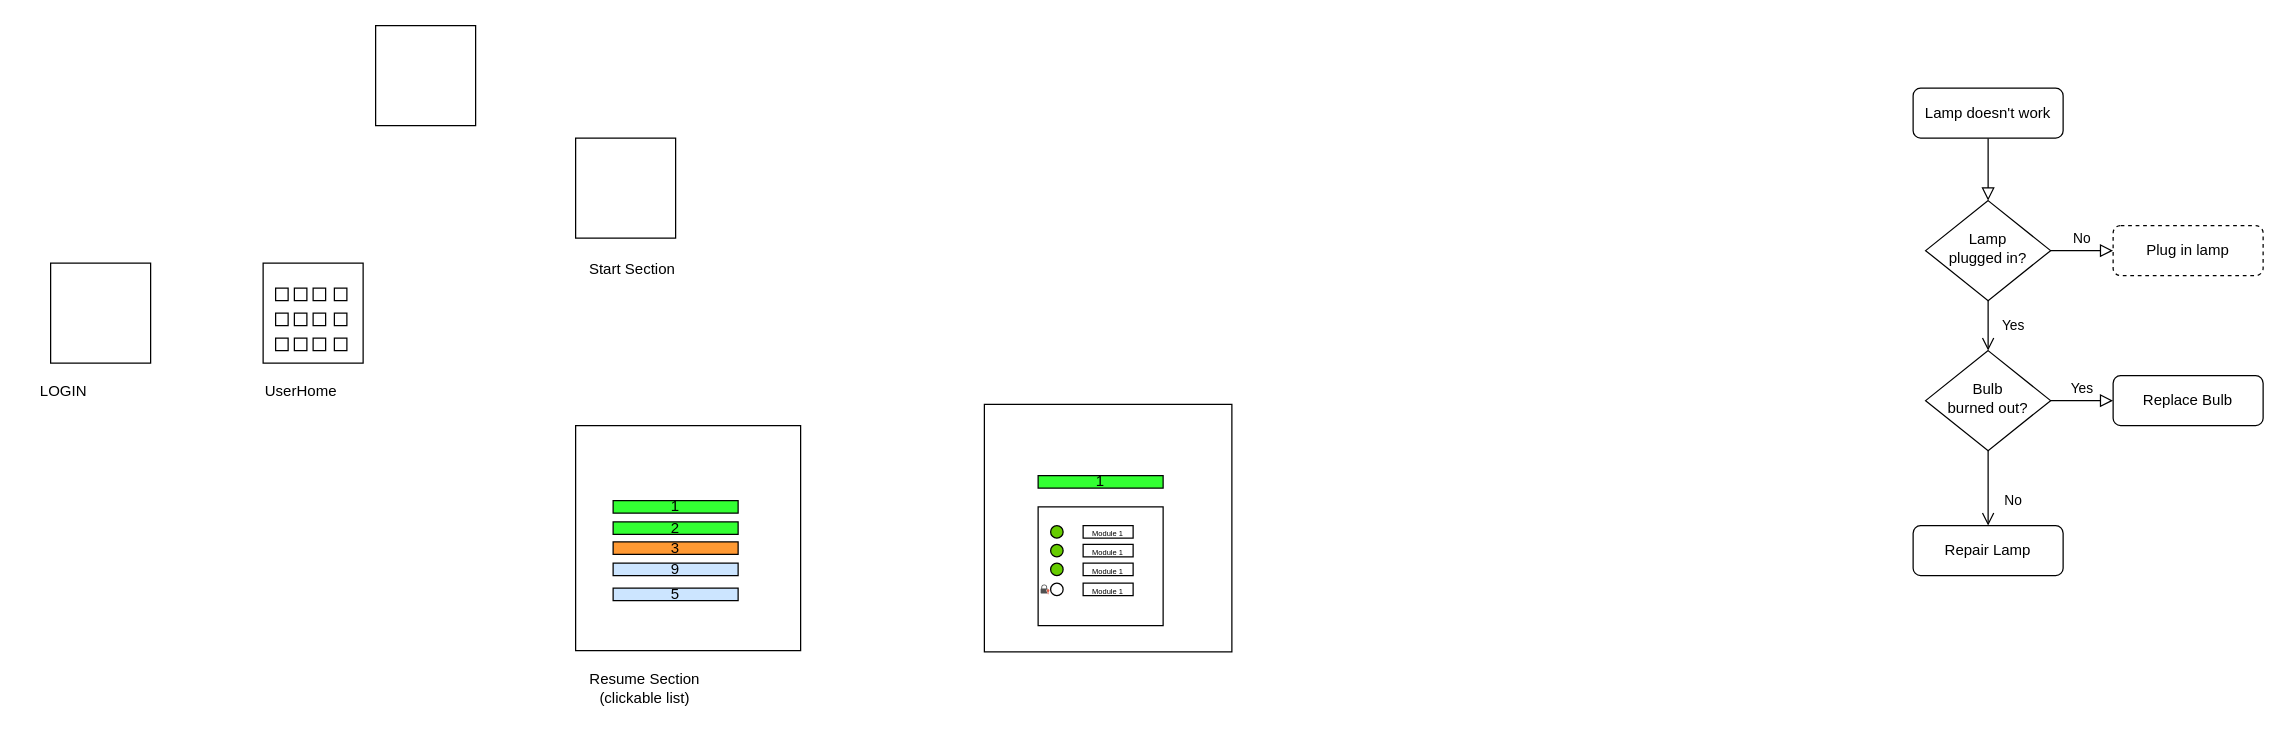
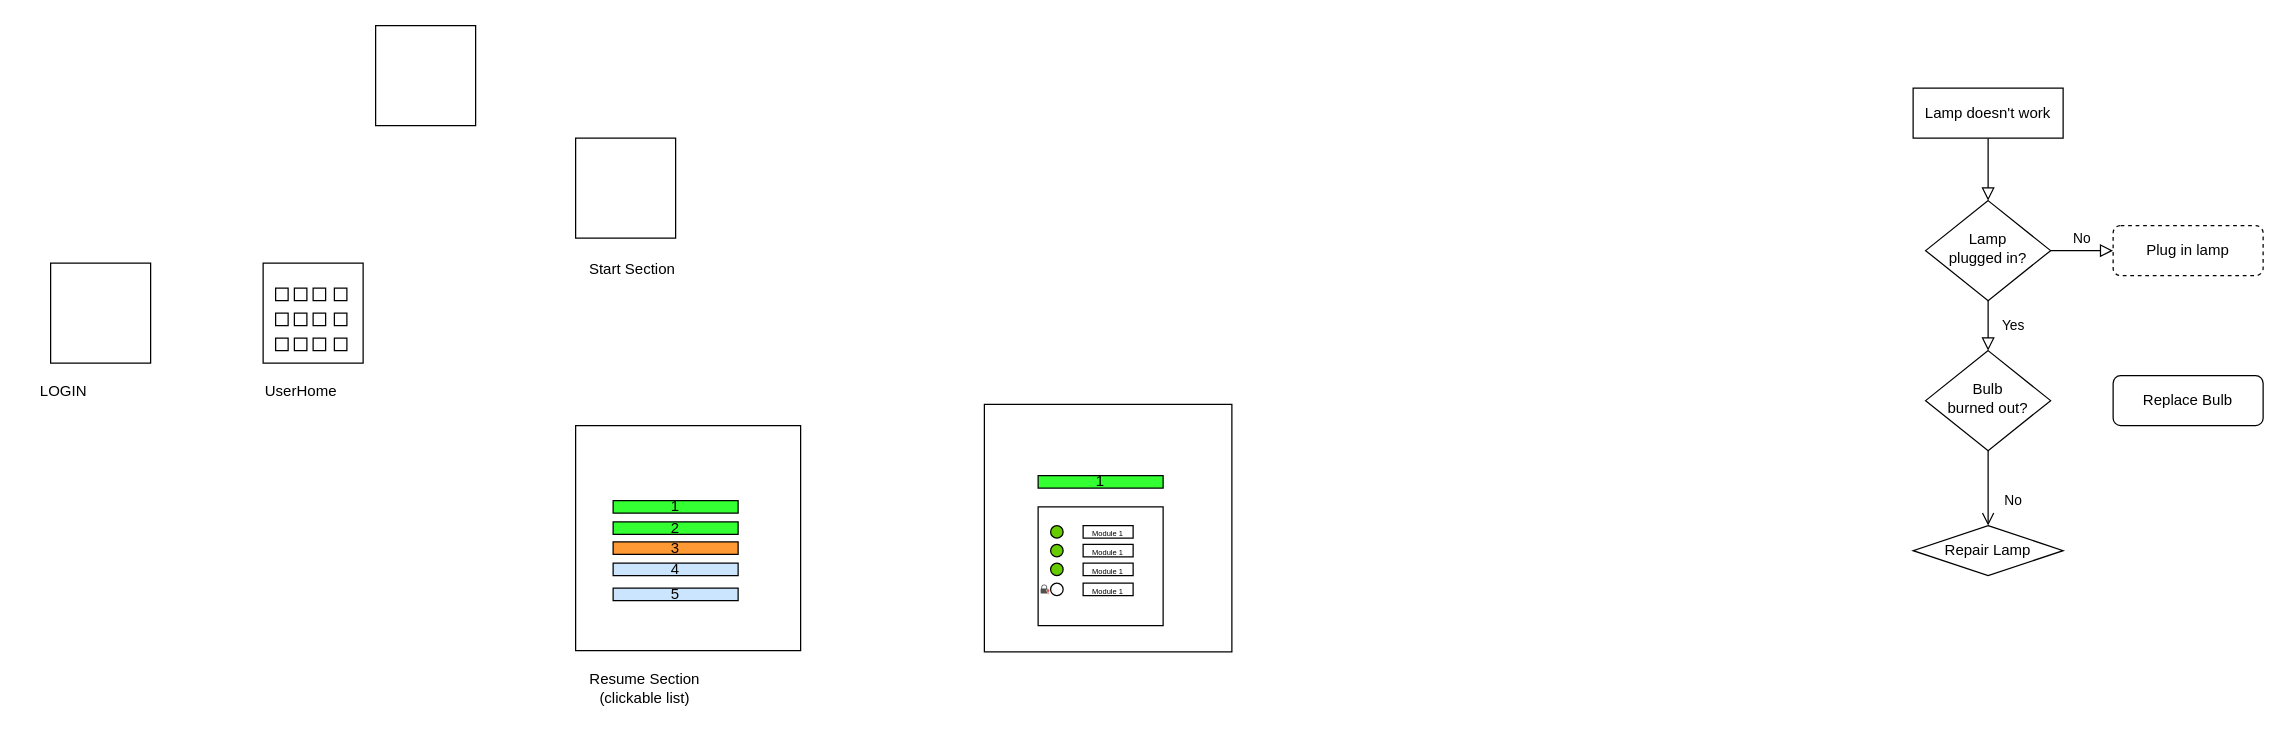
  <mxCell id="0" />
  <mxCell id="1" parent="0" />
  <mxCell id="2" value="" style="rounded=0;html=1;jettySize=auto;orthogonalLoop=1;fontSize=11;endArrow=block;endFill=0;endSize=8;strokeWidth=1;shadow=0;labelBackgroundColor=none;edgeStyle=orthogonalEdgeStyle;" parent="1" source="3" target="6" edge="1"><mxGeometry relative="1" as="geometry" /></mxCell>
- <mxCell id="3" value="Lamp doesn't work" style="rounded=1;whiteSpace=wrap;html=1;fontSize=12;glass=0;strokeWidth=1;shadow=0;" parent="1" vertex="1"><mxGeometry x="1530" y="70" width="120" height="40" as="geometry" /></mxCell>
- <mxCell id="4" value="Yes" style="rounded=0;html=1;jettySize=auto;orthogonalLoop=1;fontSize=11;endArrow=open;endFill=0;endSize=8;strokeWidth=1;shadow=0;labelBackgroundColor=none;edgeStyle=orthogonalEdgeStyle;" parent="1" source="6" target="10" edge="1"><mxGeometry y="20" relative="1" as="geometry"><mxPoint as="offset" /></mxGeometry></mxCell>
+ <mxCell id="3" value="Lamp doesn't work" style="whiteSpace=wrap;html=1;fontSize=12;glass=0;strokeWidth=1;shadow=0;rounded=0;" parent="1" vertex="1"><mxGeometry x="1530" y="70" width="120" height="40" as="geometry" /></mxCell>
+ <mxCell id="4" value="Yes" style="rounded=0;html=1;jettySize=auto;orthogonalLoop=1;fontSize=11;endArrow=block;endFill=0;endSize=8;strokeWidth=1;shadow=0;labelBackgroundColor=none;edgeStyle=orthogonalEdgeStyle;" parent="1" source="6" target="10" edge="1"><mxGeometry y="20" relative="1" as="geometry"><mxPoint as="offset" /></mxGeometry></mxCell>
  <mxCell id="5" value="No" style="edgeStyle=orthogonalEdgeStyle;rounded=0;html=1;jettySize=auto;orthogonalLoop=1;fontSize=11;endArrow=block;endFill=0;endSize=8;strokeWidth=1;shadow=0;labelBackgroundColor=none;" parent="1" source="6" target="7" edge="1"><mxGeometry y="10" relative="1" as="geometry"><mxPoint as="offset" /></mxGeometry></mxCell>
  <mxCell id="6" value="Lamp&lt;br&gt;plugged in?" style="rhombus;whiteSpace=wrap;html=1;shadow=0;fontFamily=Helvetica;fontSize=12;align=center;strokeWidth=1;spacing=6;spacingTop=-4;" parent="1" vertex="1"><mxGeometry x="1540" y="160" width="100" height="80" as="geometry" /></mxCell>
  <mxCell id="7" value="Plug in lamp" style="rounded=1;whiteSpace=wrap;html=1;fontSize=12;glass=0;strokeWidth=1;shadow=0;dashed=1;" parent="1" vertex="1"><mxGeometry x="1690" y="180" width="120" height="40" as="geometry" /></mxCell>
  <mxCell id="8" value="No" style="rounded=0;html=1;jettySize=auto;orthogonalLoop=1;fontSize=11;endArrow=open;endFill=0;endSize=8;strokeWidth=1;shadow=0;labelBackgroundColor=none;edgeStyle=orthogonalEdgeStyle;" parent="1" source="10" target="11" edge="1"><mxGeometry x="0.333" y="20" relative="1" as="geometry"><mxPoint as="offset" /></mxGeometry></mxCell>
- <mxCell id="9" value="Yes" style="edgeStyle=orthogonalEdgeStyle;rounded=0;html=1;jettySize=auto;orthogonalLoop=1;fontSize=11;endArrow=block;endFill=0;endSize=8;strokeWidth=1;shadow=0;labelBackgroundColor=none;" parent="1" source="10" target="12" edge="1"><mxGeometry y="10" relative="1" as="geometry"><mxPoint as="offset" /></mxGeometry></mxCell>
  <mxCell id="10" value="Bulb&lt;br&gt;burned out?" style="rhombus;whiteSpace=wrap;html=1;shadow=0;fontFamily=Helvetica;fontSize=12;align=center;strokeWidth=1;spacing=6;spacingTop=-4;" parent="1" vertex="1"><mxGeometry x="1540" y="280" width="100" height="80" as="geometry" /></mxCell>
- <mxCell id="11" value="Repair Lamp" style="rounded=1;whiteSpace=wrap;html=1;fontSize=12;glass=0;strokeWidth=1;shadow=0;" parent="1" vertex="1"><mxGeometry x="1530" y="420" width="120" height="40" as="geometry" /></mxCell>
+ <mxCell id="11" value="Repair Lamp" style="rhombus;whiteSpace=wrap;html=1;fontSize=12;glass=0;strokeWidth=1;shadow=0;" parent="1" vertex="1"><mxGeometry x="1530" y="420" width="120" height="40" as="geometry" /></mxCell>
  <mxCell id="12" value="Replace Bulb" style="rounded=1;whiteSpace=wrap;html=1;fontSize=12;glass=0;strokeWidth=1;shadow=0;" parent="1" vertex="1"><mxGeometry x="1690" y="300" width="120" height="40" as="geometry" /></mxCell>
  <mxCell id="13" value="" style="whiteSpace=wrap;html=1;aspect=fixed;" vertex="1" parent="1"><mxGeometry x="40" y="210" width="80" height="80" as="geometry" /></mxCell>
  <mxCell id="14" value="LOGIN" style="text;html=1;align=center;verticalAlign=middle;resizable=0;points=[];autosize=1;strokeColor=none;fillColor=none;" vertex="1" parent="1"><mxGeometry x="20" y="298" width="60" height="30" as="geometry" /></mxCell>
  <mxCell id="15" value="" style="whiteSpace=wrap;html=1;aspect=fixed;" vertex="1" parent="1"><mxGeometry x="210" y="210" width="80" height="80" as="geometry" /></mxCell>
  <mxCell id="16" value="UserHome" style="text;html=1;align=center;verticalAlign=middle;resizable=0;points=[];autosize=1;strokeColor=none;fillColor=none;" vertex="1" parent="1"><mxGeometry x="200" y="298" width="80" height="30" as="geometry" /></mxCell>
  <mxCell id="17" value="" style="whiteSpace=wrap;html=1;aspect=fixed;" vertex="1" parent="1"><mxGeometry x="220" y="230" width="10" height="10" as="geometry" /></mxCell>
  <mxCell id="18" value="" style="whiteSpace=wrap;html=1;aspect=fixed;" vertex="1" parent="1"><mxGeometry x="235" y="230" width="10" height="10" as="geometry" /></mxCell>
  <mxCell id="19" value="" style="whiteSpace=wrap;html=1;aspect=fixed;" vertex="1" parent="1"><mxGeometry x="250" y="230" width="10" height="10" as="geometry" /></mxCell>
  <mxCell id="20" value="" style="whiteSpace=wrap;html=1;aspect=fixed;" vertex="1" parent="1"><mxGeometry x="267" y="230" width="10" height="10" as="geometry" /></mxCell>
  <mxCell id="21" value="" style="whiteSpace=wrap;html=1;aspect=fixed;" vertex="1" parent="1"><mxGeometry x="220" y="250" width="10" height="10" as="geometry" /></mxCell>
  <mxCell id="22" value="" style="whiteSpace=wrap;html=1;aspect=fixed;" vertex="1" parent="1"><mxGeometry x="235" y="250" width="10" height="10" as="geometry" /></mxCell>
  <mxCell id="23" value="" style="whiteSpace=wrap;html=1;aspect=fixed;" vertex="1" parent="1"><mxGeometry x="250" y="250" width="10" height="10" as="geometry" /></mxCell>
  <mxCell id="24" value="" style="whiteSpace=wrap;html=1;aspect=fixed;" vertex="1" parent="1"><mxGeometry x="267" y="250" width="10" height="10" as="geometry" /></mxCell>
  <mxCell id="25" value="" style="whiteSpace=wrap;html=1;aspect=fixed;" vertex="1" parent="1"><mxGeometry x="220" y="270" width="10" height="10" as="geometry" /></mxCell>
  <mxCell id="26" value="" style="whiteSpace=wrap;html=1;aspect=fixed;" vertex="1" parent="1"><mxGeometry x="235" y="270" width="10" height="10" as="geometry" /></mxCell>
  <mxCell id="27" value="" style="whiteSpace=wrap;html=1;aspect=fixed;" vertex="1" parent="1"><mxGeometry x="250" y="270" width="10" height="10" as="geometry" /></mxCell>
  <mxCell id="28" value="" style="whiteSpace=wrap;html=1;aspect=fixed;" vertex="1" parent="1"><mxGeometry x="267" y="270" width="10" height="10" as="geometry" /></mxCell>
  <mxCell id="29" value="" style="whiteSpace=wrap;html=1;aspect=fixed;" vertex="1" parent="1"><mxGeometry x="460" y="110" width="80" height="80" as="geometry" /></mxCell>
  <mxCell id="30" value="" style="whiteSpace=wrap;html=1;aspect=fixed;" vertex="1" parent="1"><mxGeometry x="460" y="340" width="180" height="180" as="geometry" /></mxCell>
  <mxCell id="31" value="Start Section" style="text;html=1;align=center;verticalAlign=middle;resizable=0;points=[];autosize=1;strokeColor=none;fillColor=none;" vertex="1" parent="1"><mxGeometry x="460" y="200" width="90" height="30" as="geometry" /></mxCell>
  <mxCell id="32" value="&lt;div&gt;Resume Section&lt;/div&gt;&lt;div&gt;(clickable list)&lt;br&gt;&lt;/div&gt;" style="text;html=1;align=center;verticalAlign=middle;resizable=0;points=[];autosize=1;strokeColor=none;fillColor=none;" vertex="1" parent="1"><mxGeometry x="460" y="530" width="110" height="40" as="geometry" /></mxCell>
  <mxCell id="33" value="1" style="rounded=0;whiteSpace=wrap;html=1;fillColor=#33FF33;" vertex="1" parent="1"><mxGeometry x="490" y="400" width="100" height="10" as="geometry" /></mxCell>
  <mxCell id="34" value="2" style="rounded=0;whiteSpace=wrap;html=1;fillColor=#33FF33;" vertex="1" parent="1"><mxGeometry x="490" y="417" width="100" height="10" as="geometry" /></mxCell>
  <mxCell id="35" value="3" style="rounded=0;whiteSpace=wrap;html=1;fillColor=#FF9933;" vertex="1" parent="1"><mxGeometry x="490" y="433" width="100" height="10" as="geometry" /></mxCell>
- <mxCell id="36" value="9" style="rounded=0;whiteSpace=wrap;html=1;fillColor=#CCE5FF;" vertex="1" parent="1"><mxGeometry x="490" y="450" width="100" height="10" as="geometry" /></mxCell>
+ <mxCell id="36" value="4" style="rounded=0;whiteSpace=wrap;html=1;fillColor=#CCE5FF;" vertex="1" parent="1"><mxGeometry x="490" y="450" width="100" height="10" as="geometry" /></mxCell>
  <mxCell id="37" value="5" style="rounded=0;whiteSpace=wrap;html=1;fillColor=#CCE5FF;" vertex="1" parent="1"><mxGeometry x="490" y="470" width="100" height="10" as="geometry" /></mxCell>
  <mxCell id="38" value="" style="whiteSpace=wrap;html=1;aspect=fixed;" vertex="1" parent="1"><mxGeometry x="787" y="323" width="198" height="198" as="geometry" /></mxCell>
  <mxCell id="39" value="" style="whiteSpace=wrap;html=1;aspect=fixed;" vertex="1" parent="1"><mxGeometry x="300" y="20" width="80" height="80" as="geometry" /></mxCell>
  <mxCell id="40" value="1" style="rounded=0;whiteSpace=wrap;html=1;fillColor=#33FF33;" vertex="1" parent="1"><mxGeometry x="830" y="380" width="100" height="10" as="geometry" /></mxCell>
  <mxCell id="41" value="" style="rounded=0;whiteSpace=wrap;html=1;" vertex="1" parent="1"><mxGeometry x="830" y="405" width="100" height="95" as="geometry" /></mxCell>
  <mxCell id="42" value="" style="ellipse;whiteSpace=wrap;html=1;aspect=fixed;fillColor=#66CC00;" vertex="1" parent="1"><mxGeometry x="840" y="420" width="10" height="10" as="geometry" /></mxCell>
  <mxCell id="43" value="&lt;font style=&quot;font-size: 6px;&quot;&gt;Module 1&lt;font&gt;&lt;br&gt;&lt;/font&gt;&lt;/font&gt;" style="rounded=0;whiteSpace=wrap;html=1;" vertex="1" parent="1"><mxGeometry x="866" y="420" width="40" height="10" as="geometry" /></mxCell>
  <mxCell id="44" value="" style="ellipse;whiteSpace=wrap;html=1;aspect=fixed;fillColor=#66CC00;" vertex="1" parent="1"><mxGeometry x="840" y="435" width="10" height="10" as="geometry" /></mxCell>
  <mxCell id="45" value="&lt;font style=&quot;font-size: 6px;&quot;&gt;Module 1&lt;font&gt;&lt;br&gt;&lt;/font&gt;&lt;/font&gt;" style="rounded=0;whiteSpace=wrap;html=1;" vertex="1" parent="1"><mxGeometry x="866" y="435" width="40" height="10" as="geometry" /></mxCell>
  <mxCell id="46" value="" style="ellipse;whiteSpace=wrap;html=1;aspect=fixed;fillColor=#66CC00;" vertex="1" parent="1"><mxGeometry x="840" y="450" width="10" height="10" as="geometry" /></mxCell>
  <mxCell id="47" value="&lt;font style=&quot;font-size: 6px;&quot;&gt;Module 1&lt;font&gt;&lt;br&gt;&lt;/font&gt;&lt;/font&gt;" style="rounded=0;whiteSpace=wrap;html=1;" vertex="1" parent="1"><mxGeometry x="866" y="450" width="40" height="10" as="geometry" /></mxCell>
  <mxCell id="48" value="" style="ellipse;whiteSpace=wrap;html=1;aspect=fixed;" vertex="1" parent="1"><mxGeometry x="840" y="466" width="10" height="10" as="geometry" /></mxCell>
  <mxCell id="49" value="&lt;font style=&quot;font-size: 6px;&quot;&gt;Module 1&lt;font&gt;&lt;br&gt;&lt;/font&gt;&lt;/font&gt;" style="rounded=0;whiteSpace=wrap;html=1;" vertex="1" parent="1"><mxGeometry x="866" y="466" width="40" height="10" as="geometry" /></mxCell>
  <mxCell id="50" value="" style="sketch=0;pointerEvents=1;shadow=0;dashed=0;html=1;strokeColor=none;fillColor=#505050;labelPosition=center;verticalLabelPosition=bottom;verticalAlign=top;outlineConnect=0;align=center;shape=mxgraph.office.security.lock_with_key_security_orange;" vertex="1" parent="1"><mxGeometry x="832" y="467" width="7" height="8" as="geometry" /></mxCell>
